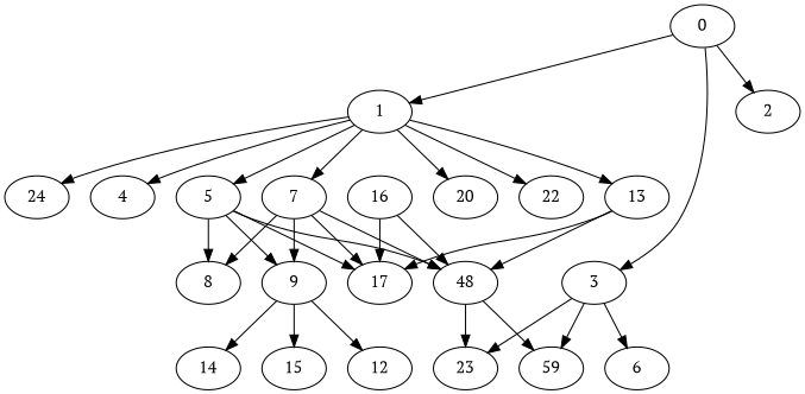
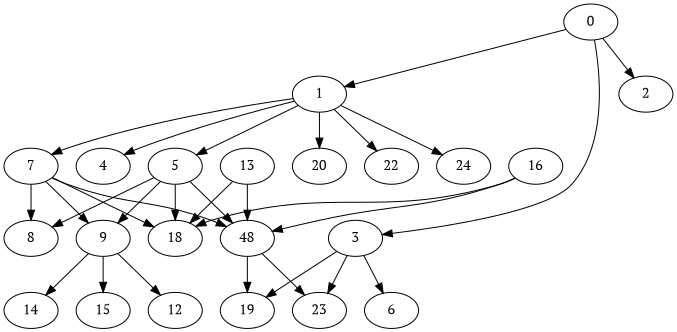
  digraph {
    fontname="PT Serif"
    node [Visited=1 fontname="PT Serif"]
    edge [fontname="PT Serif"]
    0 [Line=94386559010848]
    1 [Line=94386559011200]
    2 [Line=94386559011600]
    3 [Line=94386559012000]
    4 [Line=94386559012400]
    5 [Line=94386559012752]
    7 [Line=94386559013456]
    13 [Line=94386559015568]
    20 [Line=94386559026720]
    22 [Line=94386559027424]
    24 [Line=94386559028128]
    6 [Line=94386559013104]
-   19 [Line=94386559026368 label=59]
+   19 [Line=94386559026368]
    23 [Line=94386559027776]
    8 [Line=94386559013808]
    9 [Line=94386559014160]
-   17 [Line=94386559025664]
+   17 [Line=94386559025664 label=18]
    n18 [Line=94386559026016 label=48]
    16 [Line=94386559025312]
    12 [Line=94386559015216]
    14 [Line=94386559015920]
    15 [Line=94386559016624]
    0 -> 1
    0 -> 2
    0 -> 3
    1 -> 4
    1 -> 5
    1 -> 7
-   1 -> 13
    1 -> 20
    1 -> 22
    1 -> 24
    3 -> 6
    3 -> 19
    3 -> 23
    5 -> 8
    5 -> 9
    5 -> 17
    5 -> n18
    7 -> 8
    7 -> 9
    7 -> 17
    7 -> n18
    13 -> 17
    13 -> n18
    9 -> 12
    9 -> 14
    9 -> 15
    n18 -> 19
    n18 -> 23
    16 -> 17
    16 -> n18
  }
